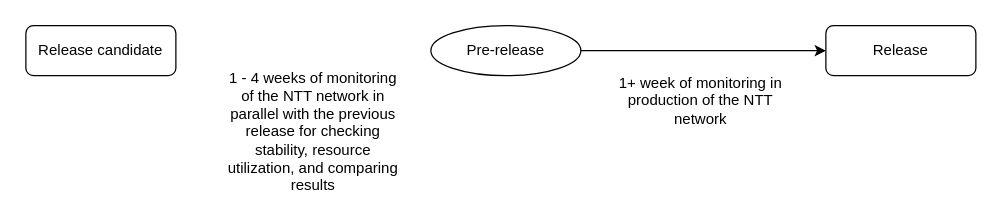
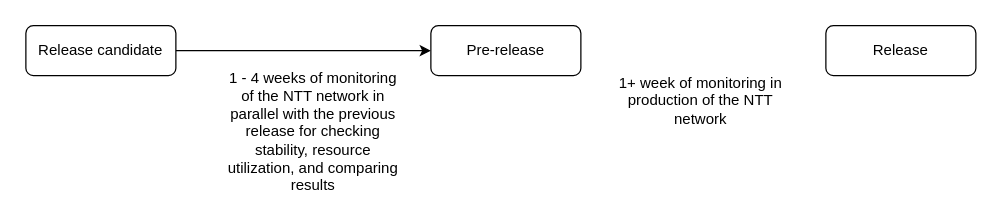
  <mxCell id="0" />
  <mxCell id="1" parent="0" />
+ <mxCell id="2" style="edgeStyle=orthogonalEdgeStyle;rounded=0;orthogonalLoop=1;jettySize=auto;html=1;" edge="1" parent="1" source="3" target="5"><mxGeometry relative="1" as="geometry" /></mxCell>
  <mxCell id="3" value="Release candidate" style="rounded=1;whiteSpace=wrap;html=1;fontSize=12;glass=0;strokeWidth=1;shadow=0;" parent="1" vertex="1"><mxGeometry x="20" y="20" width="120" height="40" as="geometry" /></mxCell>
- <mxCell id="4" style="edgeStyle=orthogonalEdgeStyle;rounded=0;orthogonalLoop=1;jettySize=auto;html=1;" edge="1" parent="1" source="5" target="6"><mxGeometry relative="1" as="geometry" /></mxCell>
- <mxCell id="5" value="Pre-release" style="ellipse;whiteSpace=wrap;html=1;fontSize=12;glass=0;strokeWidth=1;shadow=0;" vertex="1" parent="1"><mxGeometry x="344" y="20" width="120" height="40" as="geometry" /></mxCell>
+ <mxCell id="5" value="Pre-release" style="rounded=1;whiteSpace=wrap;html=1;fontSize=12;glass=0;strokeWidth=1;shadow=0;" vertex="1" parent="1"><mxGeometry x="344" y="20" width="120" height="40" as="geometry" /></mxCell>
  <mxCell id="6" value="Release" style="rounded=1;whiteSpace=wrap;html=1;fontSize=12;glass=0;strokeWidth=1;shadow=0;" vertex="1" parent="1"><mxGeometry x="660" y="20" width="120" height="40" as="geometry" /></mxCell>
  <mxCell id="7" value="1 - 4 weeks of monitoring of the NTT network in parallel with the previous release for checking stability, resource utilization, and comparing results" style="text;html=1;strokeColor=none;fillColor=none;align=center;verticalAlign=middle;whiteSpace=wrap;rounded=0;" vertex="1" parent="1"><mxGeometry x="180" y="60" width="140" height="90" as="geometry" /></mxCell>
  <mxCell id="8" value="1+ week of monitoring in production of the NTT network" style="text;html=1;strokeColor=none;fillColor=none;align=center;verticalAlign=middle;whiteSpace=wrap;rounded=0;" vertex="1" parent="1"><mxGeometry x="490" y="60" width="140" height="40" as="geometry" /></mxCell>
